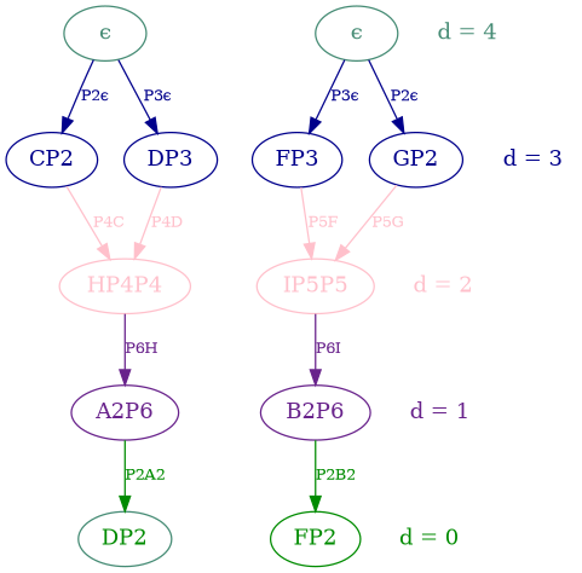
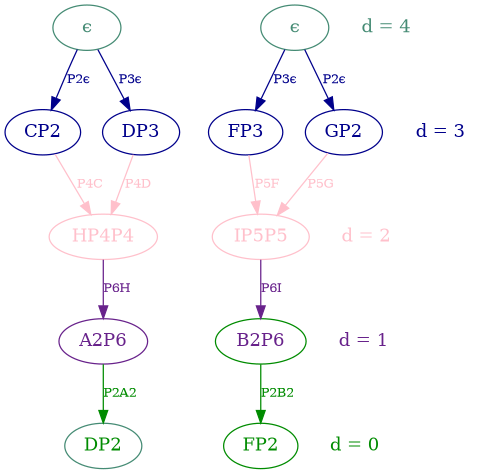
  digraph {
    color=green1
    newrank=true
    node [color=blue4 fontcolor=blue4]
    edge [color=blue4 fontcolor=blue4 fontsize=10]
    n1 [color=aquamarine4 fontcolor=aquamarine4 label="ϵ"]
    n2 [color=aquamarine4 fontcolor=aquamarine4 label="ϵ"]
    n3 [color=aquamarine4 fontcolor=aquamarine4 label="d = 4" shape=plaintext]
    n4 [label=CP2]
    n5 [label=DP3]
    n6 [label=FP3]
    n7 [label=GP2]
    n8 [label="d = 3" shape=plaintext]
    n9 [color=pink fontcolor=pink label=HP4P4]
    n10 [color=pink fontcolor=pink label=IP5P5]
    n11 [color=pink fontcolor=pink label="d = 2" shape=plaintext]
    n12 [color=darkorchid4 fontcolor=darkorchid4 label=A2P6]
-   n13 [color=darkorchid4 fontcolor=darkorchid4 label=B2P6]
+   n13 [color=green4 fontcolor=darkorchid4 label=B2P6]
    n14 [color=darkorchid4 fontcolor=darkorchid4 label="d = 1" shape=plaintext]
    n15 [color=aquamarine4 fontcolor=green4 label=DP2]
    n16 [color=green4 fontcolor=green4 label=FP2]
    n17 [color=green4 fontcolor=green4 label="d = 0" shape=plaintext]
    subgraph sub_1 {
      rank=same
      n1
      n2
      n3
    }
    subgraph sub_2 {
      rank=same
      n4
      n5
      n6
      n7
      n8
    }
    subgraph sub_3 {
      rank=same
      n9
      n10
      n11
    }
    subgraph sub_4 {
      rank=same
      n12
      n13
      n14
    }
    subgraph sub_5 {
      rank=same
      n15
      n16
      n17
    }
    n1 -> n4 [label="P2ϵ"]
    n1 -> n5 [label="P3ϵ"]
    n2 -> n6 [label="P3ϵ"]
    n2 -> n7 [label="P2ϵ"]
    n4 -> n9 [color=pink fontcolor=pink label=P4C]
    n5 -> n9 [color=pink fontcolor=pink label=P4D]
    n6 -> n10 [color=pink fontcolor=pink label=P5F]
    n7 -> n10 [color=pink fontcolor=pink label=P5G]
    n9 -> n12 [color=darkorchid4 fontcolor=darkorchid4 label=P6H]
    n10 -> n13 [color=darkorchid4 fontcolor=darkorchid4 label=P6I]
    n12 -> n15 [color=green4 fontcolor=green4 label=P2A2]
    n13 -> n16 [color=green4 fontcolor=green4 label=P2B2]
  }
